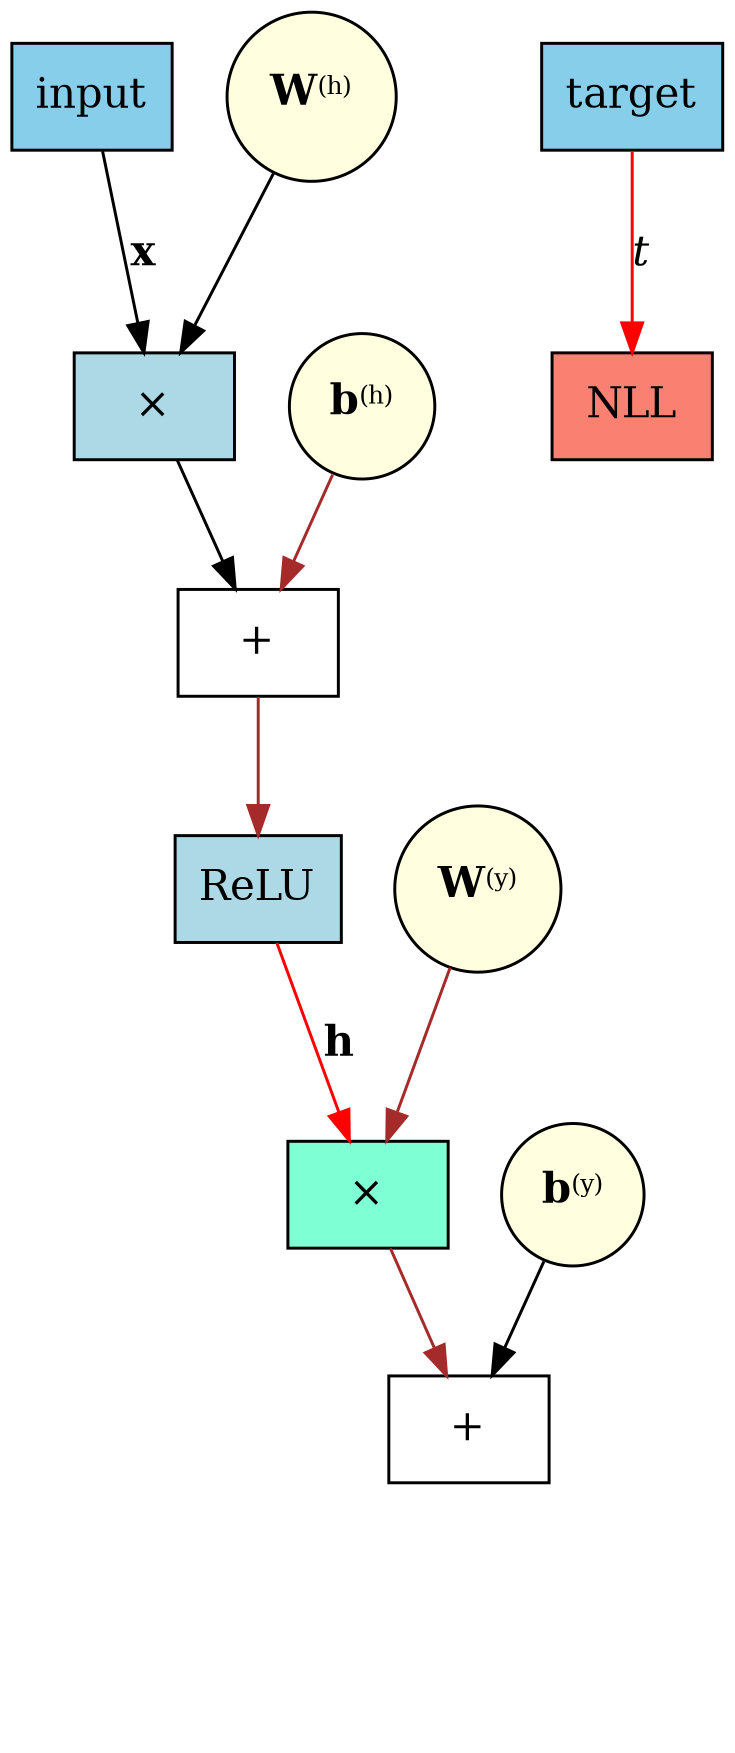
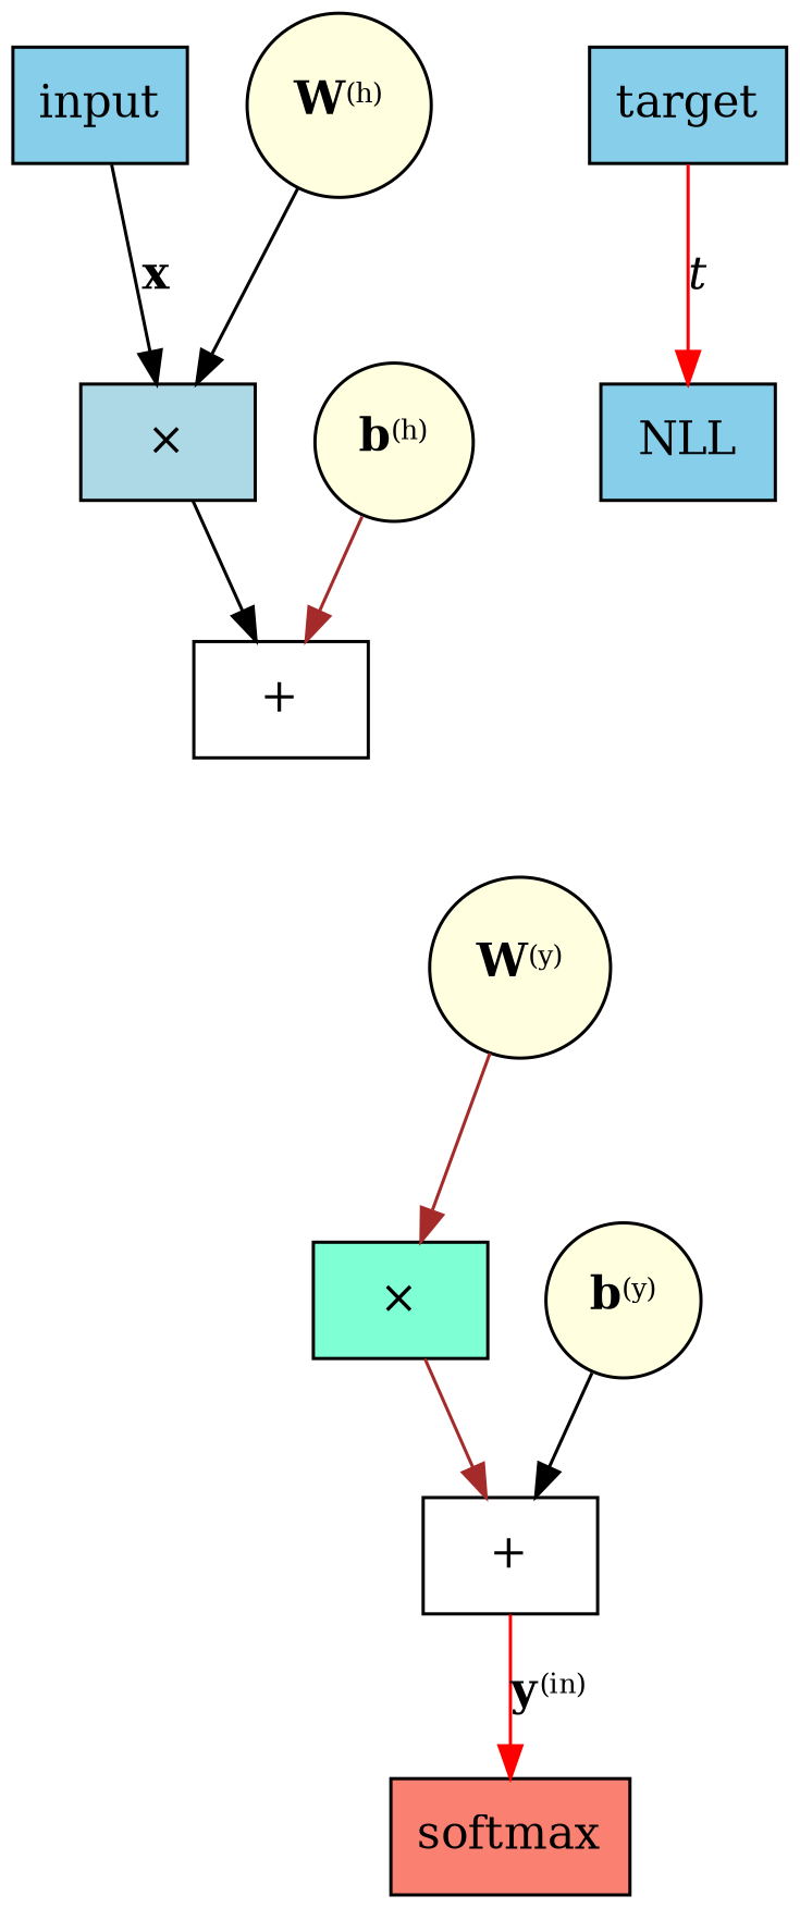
  digraph {
    rankdir=TB
    splines=line
    node [fillcolor=lightyellow shape=box style=filled]
    edge [color=black]
    n1 [fillcolor=skyblue label=input]
    n2 [fillcolor=lightblue label="×"]
    n3 [label=<+> fillcolor="" style=""]
    n4 [label=<<b>W</b><sup><font point-size="10">(h)</font></sup>> shape=circle]
-   n5 [fillcolor=lightblue label=ReLU]
    n6 [label=<<b>b</b><sup><font point-size="10">(h)</font></sup>> shape=circle]
    n7 [fillcolor=aquamarine label="×"]
    n8 [label=<+> fillcolor="" style=""]
    n9 [label=<<b>W</b><sup><font point-size="10">(y)</font></sup>> shape=circle]
+   n10 [fillcolor=salmon label=softmax]
    n11 [label=<<b>b</b><sup><font point-size="10">(y)</font></sup>> shape=circle]
-   n12 [fillcolor=salmon label=NLL]
+   n12 [fillcolor=skyblue label=NLL]
    n13 [fillcolor=skyblue label=target]
    n1 -> n2 [label=<<b>x</b>>]
    n2 -> n3
-   n3 -> n5 [color=brown]
    n4 -> n2
-   n5 -> n7 [color=red label=<<b>h</b>>]
    n6 -> n3 [color=brown]
    n7 -> n8 [color=brown]
+   n8 -> n10 [color=red label=<<b>y</b><sup><font point-size="10">(in)</font></sup>>]
    n9 -> n7 [color=brown]
    n11 -> n8
    n13 -> n12 [color=red label=<<i>t</i>>]
  }
